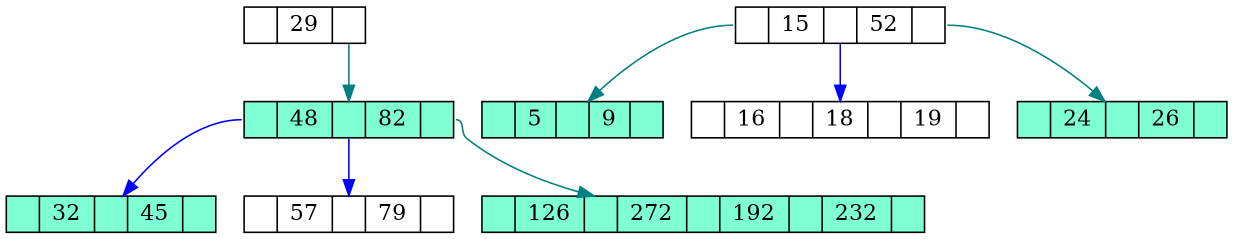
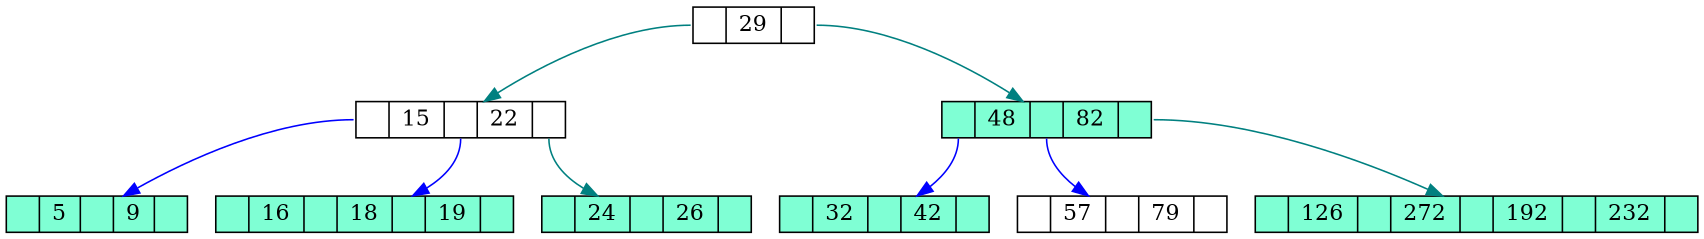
  digraph {
    node [fillcolor=aquamarine shape=record style=filled]
    edge [color=teal tailport=r0]
    n1 [fillcolor=white height=.1 label="<r0>|<c1> 29|<r1>"]
-   n2 [fillcolor=white height=.1 label="<r0>|<c1> 15|<r1>|<c2> 52|<r2>"]
+   n2 [fillcolor=white height=.1 label="<r0>|<c1> 15|<r1>|<c2> 22|<r2>"]
    n3 [height=.1 label="<r0>|<c1> 48|<r1>|<c2> 82|<r2>"]
    n4 [height=.1 label="<r0>|<c1> 5|<r1>|<c2> 9|<r2>"]
-   n5 [fillcolor=white height=.1 label="<r0>|<c1> 16|<r1>|<c2> 18|<r2>|<c3> 19|<r3>"]
+   n5 [height=.1 label="<r0>|<c1> 16|<r1>|<c2> 18|<r2>|<c3> 19|<r3>"]
    n6 [height=.1 label="<r0>|<c1> 24|<r1>|<c2> 26|<r2>"]
-   n7 [height=.1 label="<r0>|<c1> 32|<r1>|<c2> 45|<r2>"]
+   n7 [height=.1 label="<r0>|<c1> 32|<r1>|<c2> 42|<r2>"]
    n8 [fillcolor=white height=.1 label="<r0>|<c1> 57|<r1>|<c2> 79|<r2>"]
    n9 [height=.1 label="<r0>|<c1> 126|<r1>|<c2> 272|<r2>|<c3> 192|<r3>|<c4> 232|<r4>"]
+   n1 -> n2
    n1 -> n3 [tailport=r1]
-   n2 -> n4
+   n2 -> n4 [color=blue]
    n2 -> n5 [color=blue tailport=r1]
    n2 -> n6 [tailport=r2]
    n3 -> n7 [color=blue]
    n3 -> n8 [color=blue tailport=r1]
    n3 -> n9 [tailport=r2]
  }
